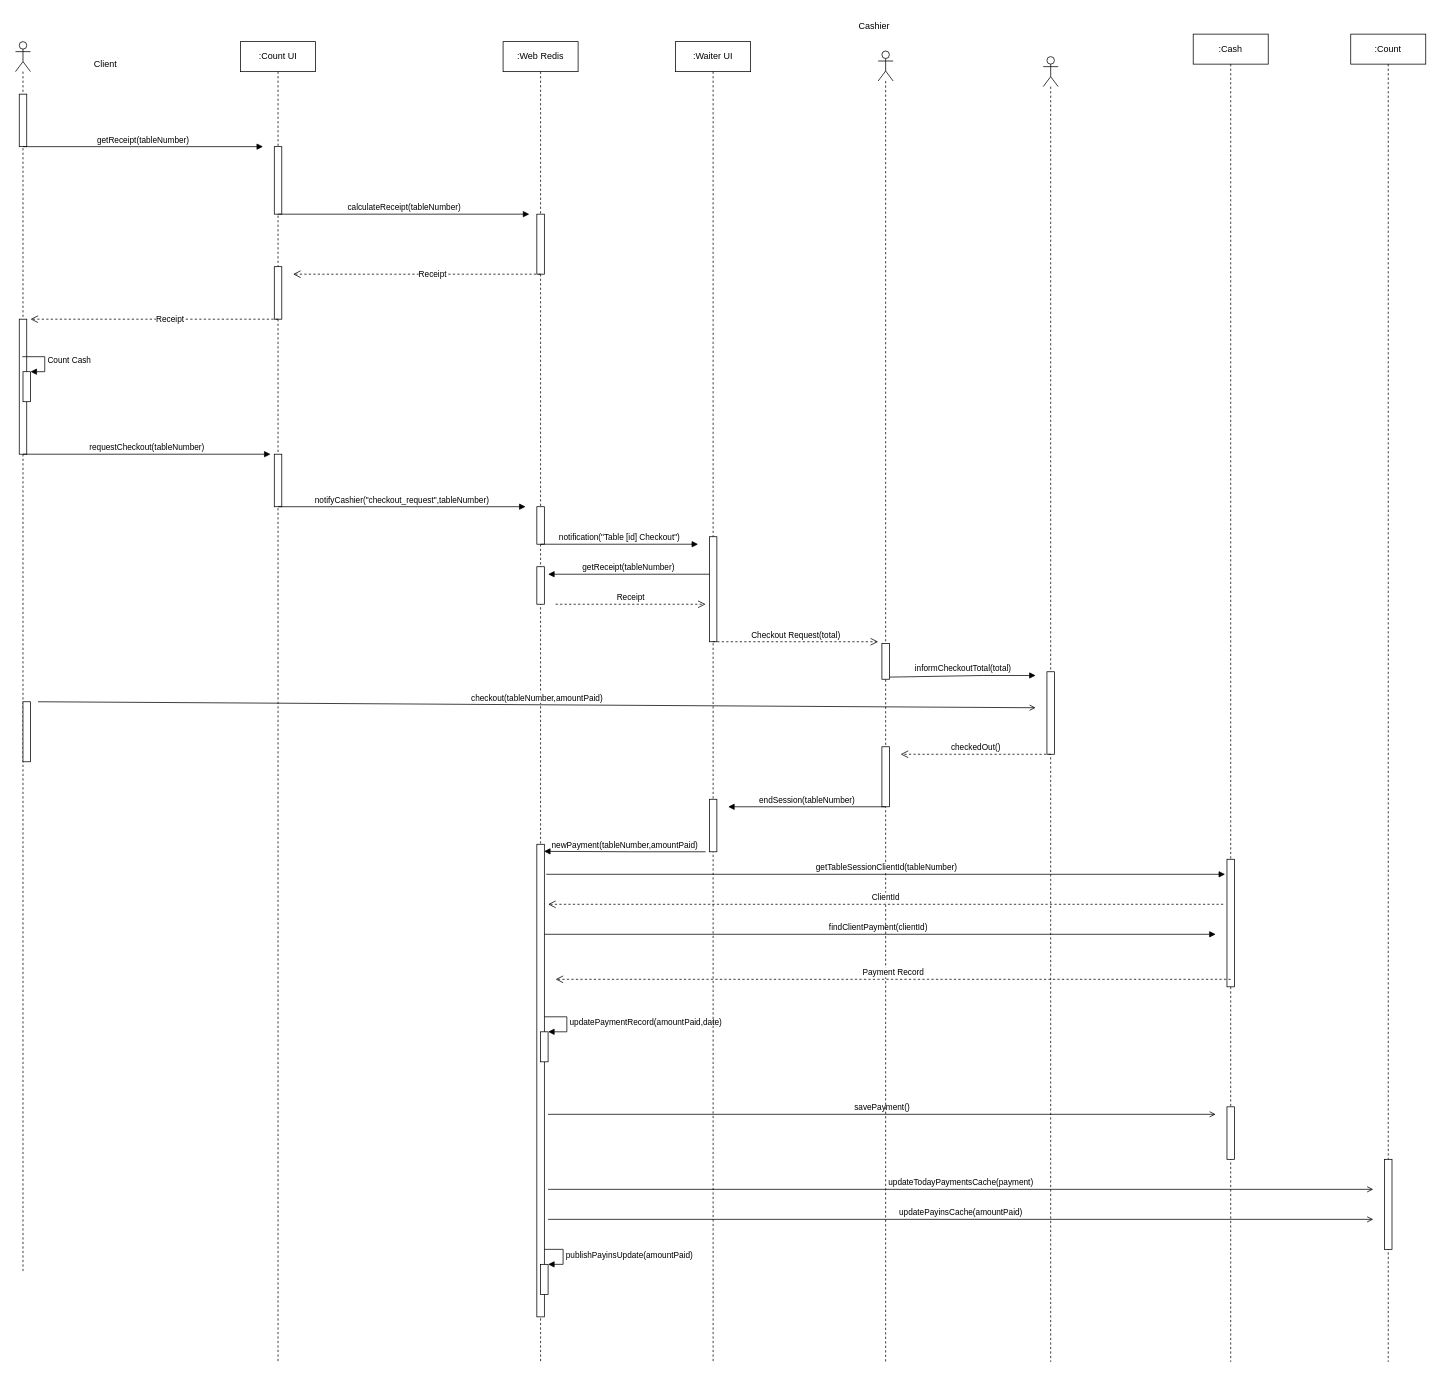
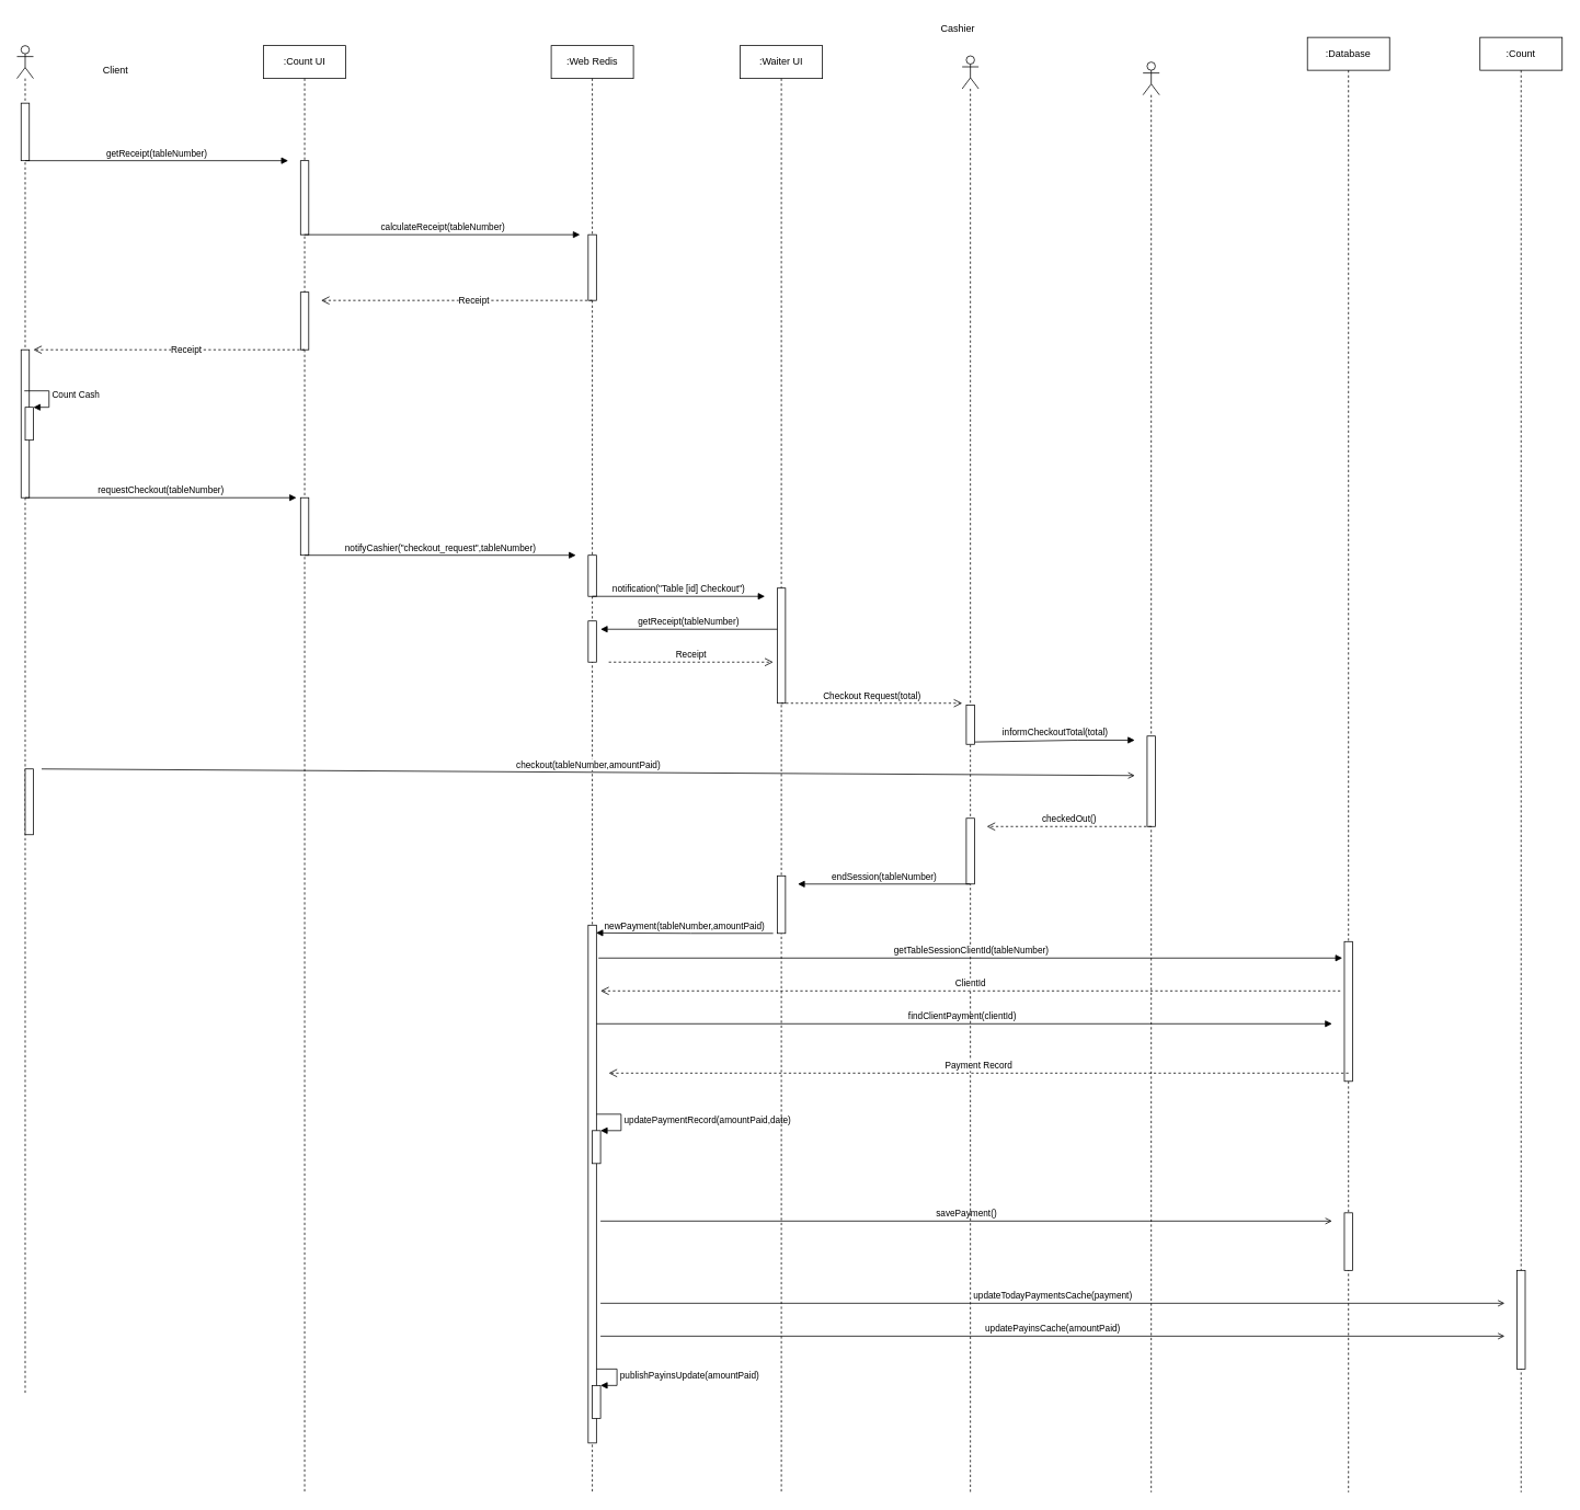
  <mxCell id="0" />
  <mxCell id="1" parent="0" />
  <mxCell id="2" value="" style="shape=umlLifeline;participant=umlActor;perimeter=lifelinePerimeter;whiteSpace=wrap;html=1;container=1;collapsible=0;recursiveResize=0;verticalAlign=top;spacingTop=36;outlineConnect=0;size=40;" parent="1" vertex="1"><mxGeometry x="20" y="55" width="20" height="1640" as="geometry" /></mxCell>
  <mxCell id="3" value="" style="html=1;points=[];perimeter=orthogonalPerimeter;" parent="2" vertex="1"><mxGeometry x="5" y="70" width="10" height="70" as="geometry" /></mxCell>
  <mxCell id="4" value="getReceipt(tableNumber)" style="html=1;verticalAlign=bottom;endArrow=block;rounded=0;" parent="2" edge="1"><mxGeometry width="80" relative="1" as="geometry"><mxPoint x="10" y="140" as="sourcePoint" /><mxPoint x="330" y="140" as="targetPoint" /></mxGeometry></mxCell>
  <mxCell id="5" value="" style="html=1;points=[];perimeter=orthogonalPerimeter;" parent="2" vertex="1"><mxGeometry x="5" y="370" width="10" height="180" as="geometry" /></mxCell>
  <mxCell id="6" value="" style="html=1;points=[];perimeter=orthogonalPerimeter;" parent="2" vertex="1"><mxGeometry x="10" y="440" width="10" height="40" as="geometry" /></mxCell>
  <mxCell id="7" value="Count Cash" style="edgeStyle=orthogonalEdgeStyle;html=1;align=left;spacingLeft=2;endArrow=block;rounded=0;entryX=1;entryY=0;labelBackgroundColor=#FFFFFF;" parent="2" target="6" edge="1"><mxGeometry relative="1" as="geometry"><mxPoint x="9" y="420" as="sourcePoint" /><Array as="points"><mxPoint x="39" y="420" /></Array></mxGeometry></mxCell>
  <mxCell id="8" value="requestCheckout(tableNumber)" style="html=1;verticalAlign=bottom;endArrow=block;rounded=0;labelBackgroundColor=#FFFFFF;" parent="2" edge="1"><mxGeometry width="80" relative="1" as="geometry"><mxPoint x="10" y="550" as="sourcePoint" /><mxPoint x="340" y="550" as="targetPoint" /></mxGeometry></mxCell>
  <mxCell id="9" value="" style="html=1;points=[];perimeter=orthogonalPerimeter;" parent="2" vertex="1"><mxGeometry x="10" y="880" width="10" height="80" as="geometry" /></mxCell>
  <mxCell id="10" value="Client" style="text;html=1;strokeColor=none;fillColor=none;align=center;verticalAlign=middle;whiteSpace=wrap;rounded=0;" parent="1" vertex="1"><mxGeometry x="110" y="70" width="60" height="30" as="geometry" /></mxCell>
  <mxCell id="11" value=":Count UI" style="shape=umlLifeline;perimeter=lifelinePerimeter;whiteSpace=wrap;html=1;container=1;collapsible=0;recursiveResize=0;outlineConnect=0;" parent="1" vertex="1"><mxGeometry x="320" y="55" width="100" height="1760" as="geometry" /></mxCell>
  <mxCell id="12" value="" style="html=1;points=[];perimeter=orthogonalPerimeter;" parent="11" vertex="1"><mxGeometry x="45" y="140" width="10" height="90" as="geometry" /></mxCell>
  <mxCell id="13" value="" style="html=1;points=[];perimeter=orthogonalPerimeter;" parent="11" vertex="1"><mxGeometry x="45" y="300" width="10" height="70" as="geometry" /></mxCell>
  <mxCell id="14" value="" style="html=1;points=[];perimeter=orthogonalPerimeter;" parent="11" vertex="1"><mxGeometry x="45" y="550" width="10" height="70" as="geometry" /></mxCell>
  <mxCell id="15" value="notifyCashier(&quot;checkout_request&quot;,tableNumber)" style="html=1;verticalAlign=bottom;endArrow=block;rounded=0;labelBackgroundColor=#FFFFFF;" parent="11" edge="1"><mxGeometry width="80" relative="1" as="geometry"><mxPoint x="50" y="620" as="sourcePoint" /><mxPoint x="380" y="620" as="targetPoint" /></mxGeometry></mxCell>
  <mxCell id="16" value=":Web Redis" style="shape=umlLifeline;perimeter=lifelinePerimeter;whiteSpace=wrap;html=1;container=1;collapsible=0;recursiveResize=0;outlineConnect=0;" parent="1" vertex="1"><mxGeometry x="670" y="55" width="100" height="1760" as="geometry" /></mxCell>
  <mxCell id="17" value="" style="html=1;points=[];perimeter=orthogonalPerimeter;" parent="16" vertex="1"><mxGeometry x="45" y="230" width="10" height="80" as="geometry" /></mxCell>
  <mxCell id="18" value="calculateReceipt(tableNumber)" style="html=1;verticalAlign=bottom;endArrow=block;rounded=0;" parent="16" source="11" edge="1"><mxGeometry width="80" relative="1" as="geometry"><mxPoint x="-145.0" y="230" as="sourcePoint" /><mxPoint x="35.0" y="230" as="targetPoint" /></mxGeometry></mxCell>
  <mxCell id="19" value="" style="html=1;points=[];perimeter=orthogonalPerimeter;" parent="16" vertex="1"><mxGeometry x="45" y="620" width="10" height="50" as="geometry" /></mxCell>
  <mxCell id="20" value="newPayment(tableNumber,amountPaid)" style="html=1;verticalAlign=bottom;endArrow=block;rounded=0;labelBackgroundColor=#FFFFFF;entryX=0.957;entryY=0.015;entryDx=0;entryDy=0;entryPerimeter=0;" parent="16" edge="1" target="22"><mxGeometry width="80" relative="1" as="geometry"><mxPoint x="270" y="1080" as="sourcePoint" /><mxPoint x="70" y="1080" as="targetPoint" /><Array as="points"><mxPoint x="170" y="1080" /></Array></mxGeometry></mxCell>
  <mxCell id="21" value="findClientPayment(clientId)" style="html=1;verticalAlign=bottom;endArrow=block;rounded=0;labelBackgroundColor=#FFFFFF;" parent="16" source="16" edge="1"><mxGeometry width="80" relative="1" as="geometry"><mxPoint x="70" y="1200" as="sourcePoint" /><mxPoint x="950" y="1190" as="targetPoint" /></mxGeometry></mxCell>
  <mxCell id="22" value="" style="html=1;points=[];perimeter=orthogonalPerimeter;" parent="16" vertex="1"><mxGeometry x="45" y="1070" width="10" height="630" as="geometry" /></mxCell>
  <mxCell id="23" value="" style="html=1;points=[];perimeter=orthogonalPerimeter;" parent="16" vertex="1"><mxGeometry x="50" y="1320" width="10" height="40" as="geometry" /></mxCell>
  <mxCell id="24" value="updatePaymentRecord(amountPaid,date)" style="edgeStyle=orthogonalEdgeStyle;html=1;align=left;spacingLeft=2;endArrow=block;rounded=0;entryX=1;entryY=0;labelBackgroundColor=#FFFFFF;" parent="16" target="23" edge="1"><mxGeometry relative="1" as="geometry"><mxPoint x="55" y="1300" as="sourcePoint" /><Array as="points"><mxPoint x="85" y="1300" /></Array></mxGeometry></mxCell>
  <mxCell id="25" value="savePayment()" style="html=1;verticalAlign=bottom;endArrow=open;rounded=0;labelBackgroundColor=#FFFFFF;endFill=0;" parent="16" edge="1"><mxGeometry width="80" relative="1" as="geometry"><mxPoint x="60" y="1430" as="sourcePoint" /><mxPoint x="950" y="1430" as="targetPoint" /></mxGeometry></mxCell>
  <mxCell id="26" value="" style="html=1;points=[];perimeter=orthogonalPerimeter;" parent="16" vertex="1"><mxGeometry x="45" y="700" width="10" height="50" as="geometry" /></mxCell>
  <mxCell id="27" value="Receipt" style="html=1;verticalAlign=bottom;endArrow=open;dashed=1;endSize=8;rounded=0;labelBackgroundColor=#FFFFFF;" parent="16" edge="1"><mxGeometry relative="1" as="geometry"><mxPoint x="70" y="750" as="sourcePoint" /><mxPoint x="270" y="750" as="targetPoint" /></mxGeometry></mxCell>
  <mxCell id="28" value="" style="html=1;points=[];perimeter=orthogonalPerimeter;" parent="16" vertex="1"><mxGeometry x="50" y="1630" width="10" height="40" as="geometry" /></mxCell>
  <mxCell id="29" value="publishPayinsUpdate(amountPaid)" style="edgeStyle=orthogonalEdgeStyle;html=1;align=left;spacingLeft=2;endArrow=block;rounded=0;entryX=1;entryY=0;" parent="16" target="28" edge="1"><mxGeometry relative="1" as="geometry"><mxPoint x="55" y="1610" as="sourcePoint" /><Array as="points"><mxPoint x="80" y="1610" /></Array></mxGeometry></mxCell>
  <mxCell id="30" value="" style="html=1;verticalAlign=bottom;endArrow=open;dashed=1;endSize=8;rounded=0;labelBackgroundColor=#FFD966;" parent="1" edge="1"><mxGeometry relative="1" as="geometry"><mxPoint x="370" y="425" as="sourcePoint" /><mxPoint x="40" y="425" as="targetPoint" /></mxGeometry></mxCell>
  <mxCell id="31" value="Receipt" style="edgeLabel;html=1;align=center;verticalAlign=middle;resizable=0;points=[];" parent="30" vertex="1" connectable="0"><mxGeometry x="-0.123" y="-1" relative="1" as="geometry"><mxPoint as="offset" /></mxGeometry></mxCell>
  <mxCell id="32" value="" style="html=1;verticalAlign=bottom;endArrow=open;dashed=1;endSize=8;rounded=0;labelBackgroundColor=#FFD966;" parent="1" edge="1"><mxGeometry relative="1" as="geometry"><mxPoint x="720" y="365" as="sourcePoint" /><mxPoint x="390" y="365" as="targetPoint" /></mxGeometry></mxCell>
  <mxCell id="33" value="Receipt" style="edgeLabel;html=1;align=center;verticalAlign=middle;resizable=0;points=[];" parent="32" vertex="1" connectable="0"><mxGeometry x="-0.123" y="-1" relative="1" as="geometry"><mxPoint as="offset" /></mxGeometry></mxCell>
  <mxCell id="34" value="" style="shape=umlLifeline;participant=umlActor;perimeter=lifelinePerimeter;whiteSpace=wrap;html=1;container=1;collapsible=0;recursiveResize=0;verticalAlign=top;spacingTop=36;outlineConnect=0;size=40;" parent="1" vertex="1"><mxGeometry x="1170" y="67.5" width="20" height="1747.5" as="geometry" /></mxCell>
  <mxCell id="35" value="" style="html=1;points=[];perimeter=orthogonalPerimeter;" parent="34" vertex="1"><mxGeometry x="5" y="790" width="10" height="47.5" as="geometry" /></mxCell>
  <mxCell id="36" value="" style="html=1;points=[];perimeter=orthogonalPerimeter;" parent="34" vertex="1"><mxGeometry x="5" y="927.5" width="10" height="80" as="geometry" /></mxCell>
  <mxCell id="37" value="Cashier" style="text;html=1;strokeColor=none;fillColor=none;align=center;verticalAlign=middle;whiteSpace=wrap;rounded=0;" parent="1" vertex="1"><mxGeometry x="1135" y="20" width="60" height="30" as="geometry" /></mxCell>
  <mxCell id="38" value=":Waiter UI" style="shape=umlLifeline;perimeter=lifelinePerimeter;whiteSpace=wrap;html=1;container=1;collapsible=0;recursiveResize=0;outlineConnect=0;" parent="1" vertex="1"><mxGeometry x="900" y="55" width="100" height="1760" as="geometry" /></mxCell>
  <mxCell id="39" value="" style="html=1;points=[];perimeter=orthogonalPerimeter;" parent="38" vertex="1"><mxGeometry x="45" y="660" width="10" height="140" as="geometry" /></mxCell>
  <mxCell id="40" value="" style="html=1;points=[];perimeter=orthogonalPerimeter;" parent="38" vertex="1"><mxGeometry x="45" y="1010" width="10" height="70" as="geometry" /></mxCell>
  <mxCell id="41" value="updatePayinsCache(amountPaid)" style="html=1;verticalAlign=bottom;endArrow=open;rounded=0;labelBackgroundColor=#FFFFFF;endFill=0;" parent="38" edge="1"><mxGeometry width="80" relative="1" as="geometry"><mxPoint x="-170" y="1570" as="sourcePoint" /><mxPoint x="930" y="1570" as="targetPoint" /></mxGeometry></mxCell>
  <mxCell id="42" value="notification(&quot;Table [id] Checkout&quot;)" style="html=1;verticalAlign=bottom;endArrow=block;rounded=0;labelBackgroundColor=#FFFFFF;" parent="1" edge="1"><mxGeometry width="80" relative="1" as="geometry"><mxPoint x="720" y="725" as="sourcePoint" /><mxPoint x="930" y="725" as="targetPoint" /></mxGeometry></mxCell>
  <mxCell id="43" value="Checkout Request(total)" style="html=1;verticalAlign=bottom;endArrow=open;dashed=1;endSize=8;rounded=0;labelBackgroundColor=#FFFFFF;" parent="1" source="38" edge="1"><mxGeometry relative="1" as="geometry"><mxPoint x="1110" y="885" as="sourcePoint" /><mxPoint x="1170" y="855" as="targetPoint" /><Array as="points"><mxPoint x="970" y="855" /></Array></mxGeometry></mxCell>
  <mxCell id="44" value="" style="shape=umlLifeline;participant=umlActor;perimeter=lifelinePerimeter;whiteSpace=wrap;html=1;container=1;collapsible=0;recursiveResize=0;verticalAlign=top;spacingTop=36;outlineConnect=0;size=40;" parent="1" vertex="1"><mxGeometry x="1390" y="75" width="20" height="1740" as="geometry" /></mxCell>
  <mxCell id="45" value="" style="html=1;points=[];perimeter=orthogonalPerimeter;" parent="44" vertex="1"><mxGeometry x="5" y="820" width="10" height="110" as="geometry" /></mxCell>
  <mxCell id="46" value="checkout(tableNumber,amountPaid)" style="html=1;verticalAlign=bottom;endArrow=open;rounded=0;labelBackgroundColor=#FFFFFF;endFill=0;" parent="1" edge="1"><mxGeometry width="80" relative="1" as="geometry"><mxPoint x="50" y="935" as="sourcePoint" /><mxPoint x="1380" y="943" as="targetPoint" /></mxGeometry></mxCell>
  <mxCell id="47" value="checkedOut()" style="html=1;verticalAlign=bottom;endArrow=open;dashed=1;endSize=8;rounded=0;labelBackgroundColor=#FFFFFF;" parent="1" edge="1"><mxGeometry relative="1" as="geometry"><mxPoint x="1400" y="1005" as="sourcePoint" /><mxPoint x="1200" y="1005" as="targetPoint" /></mxGeometry></mxCell>
  <mxCell id="48" value="endSession(tableNumber)" style="html=1;verticalAlign=bottom;endArrow=block;rounded=0;labelBackgroundColor=#FFFFFF;" parent="1" source="34" edge="1"><mxGeometry width="80" relative="1" as="geometry"><mxPoint x="1090" y="1075" as="sourcePoint" /><mxPoint x="970" y="1075" as="targetPoint" /><Array as="points"><mxPoint x="1070" y="1075" /></Array></mxGeometry></mxCell>
- <mxCell id="49" value=":Cash" style="shape=umlLifeline;perimeter=lifelinePerimeter;whiteSpace=wrap;html=1;container=1;collapsible=0;recursiveResize=0;outlineConnect=0;" parent="1" vertex="1"><mxGeometry x="1590" y="45" width="100" height="1770" as="geometry" /></mxCell>
+ <mxCell id="49" value=":Database" style="shape=umlLifeline;perimeter=lifelinePerimeter;whiteSpace=wrap;html=1;container=1;collapsible=0;recursiveResize=0;outlineConnect=0;" parent="1" vertex="1"><mxGeometry x="1590" y="45" width="100" height="1770" as="geometry" /></mxCell>
  <mxCell id="50" value="" style="html=1;points=[];perimeter=orthogonalPerimeter;" parent="49" vertex="1"><mxGeometry x="45" y="1100" width="10" height="170" as="geometry" /></mxCell>
  <mxCell id="51" value="" style="html=1;points=[];perimeter=orthogonalPerimeter;" parent="49" vertex="1"><mxGeometry x="45" y="1430" width="10" height="70" as="geometry" /></mxCell>
  <mxCell id="52" value="Payment Record" style="html=1;verticalAlign=bottom;endArrow=open;dashed=1;endSize=8;rounded=0;labelBackgroundColor=#FFFFFF;" parent="1" edge="1"><mxGeometry relative="1" as="geometry"><mxPoint x="1640" y="1305" as="sourcePoint" /><mxPoint x="740" y="1305" as="targetPoint" /></mxGeometry></mxCell>
  <mxCell id="53" value="informCheckoutTotal(total)" style="html=1;verticalAlign=bottom;endArrow=block;rounded=0;labelBackgroundColor=#FFFFFF;exitX=1.057;exitY=0.94;exitDx=0;exitDy=0;exitPerimeter=0;" parent="1" source="35" edge="1"><mxGeometry width="80" relative="1" as="geometry"><mxPoint x="1180" y="855" as="sourcePoint" /><mxPoint x="1380" y="900" as="targetPoint" /><Array as="points"><mxPoint x="1310" y="900" /></Array></mxGeometry></mxCell>
  <mxCell id="54" value="getReceipt(tableNumber)" style="html=1;verticalAlign=bottom;endArrow=block;rounded=0;labelBackgroundColor=#FFFFFF;" parent="1" source="39" edge="1"><mxGeometry width="80" relative="1" as="geometry"><mxPoint x="790" y="785" as="sourcePoint" /><mxPoint x="730" y="765" as="targetPoint" /></mxGeometry></mxCell>
  <mxCell id="55" value=":Count" style="shape=umlLifeline;perimeter=lifelinePerimeter;whiteSpace=wrap;html=1;container=1;collapsible=0;recursiveResize=0;outlineConnect=0;" parent="1" vertex="1"><mxGeometry x="1800" y="45" width="100" height="1770" as="geometry" /></mxCell>
  <mxCell id="56" value="" style="html=1;points=[];perimeter=orthogonalPerimeter;" parent="55" vertex="1"><mxGeometry x="45" y="1500" width="10" height="120" as="geometry" /></mxCell>
  <mxCell id="57" value="updateTodayPaymentsCache(payment)" style="html=1;verticalAlign=bottom;endArrow=open;rounded=0;labelBackgroundColor=#FFFFFF;endFill=0;" parent="1" edge="1"><mxGeometry width="80" relative="1" as="geometry"><mxPoint x="730" y="1585" as="sourcePoint" /><mxPoint x="1830" y="1585" as="targetPoint" /></mxGeometry></mxCell>
  <mxCell id="58" value="getTableSessionClientId(tableNumber)" style="html=1;verticalAlign=bottom;endArrow=block;rounded=0;labelBackgroundColor=#FFFFFF;" parent="1" edge="1"><mxGeometry width="80" relative="1" as="geometry"><mxPoint x="727.5" y="1165" as="sourcePoint" /><mxPoint x="1632.5" y="1165" as="targetPoint" /></mxGeometry></mxCell>
  <mxCell id="59" value="ClientId" style="html=1;verticalAlign=bottom;endArrow=open;dashed=1;endSize=8;rounded=0;labelBackgroundColor=#FFFFFF;" parent="1" edge="1"><mxGeometry relative="1" as="geometry"><mxPoint x="1630" y="1205" as="sourcePoint" /><mxPoint x="730" y="1205" as="targetPoint" /></mxGeometry></mxCell>
